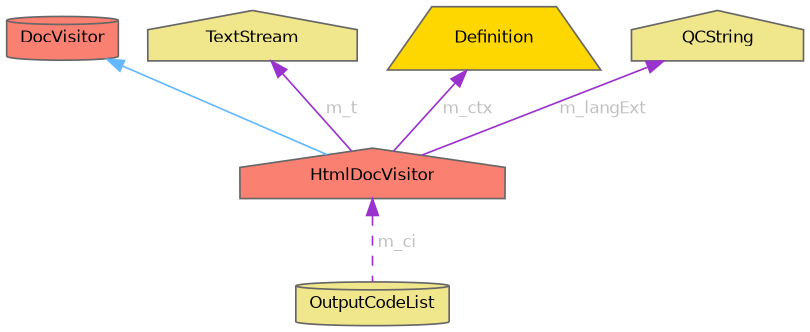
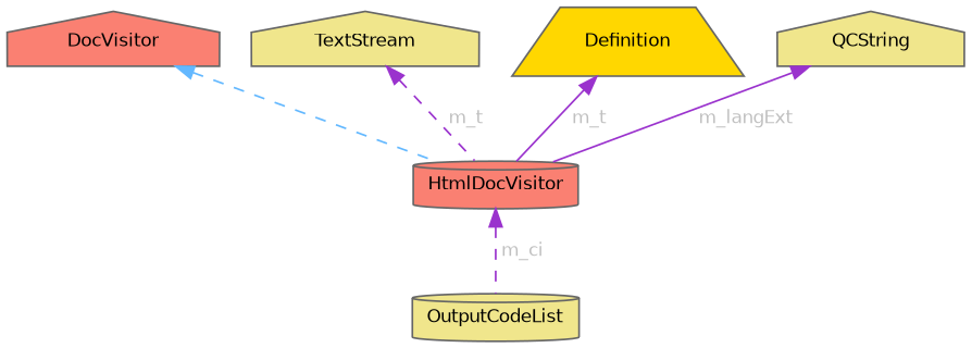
  digraph {
    node [color=gray40 fillcolor=khaki fontname=Helvetica fontsize=10 shape=house style=filled]
    edge [color=darkorchid3 dir=back fontcolor=grey fontname=Helvetica fontsize=10 labelfontname=Helvetica labelfontsize=10 style=dashed]
-   n1 [fillcolor=salmon fontcolor=black height=0.2 label=HtmlDocVisitor width=0.4]
+   n1 [fillcolor=salmon fontcolor=black height=0.2 label=HtmlDocVisitor shape=cylinder width=0.4]
    n2 [height=0.2 label=OutputCodeList shape=cylinder width=0.4]
-   n3 [fillcolor=salmon height=0.2 label=DocVisitor shape=cylinder width=0.4]
+   n3 [fillcolor=salmon height=0.2 label=DocVisitor width=0.4]
    n4 [height=0.2 label=TextStream width=0.4]
    n5 [fillcolor=gold height=0.2 label=Definition shape=trapezium width=0.4]
    n6 [height=0.2 label=QCString width=0.4]
    n1 -> n2 [label=" m_ci"]
-   n3 -> n1 [color=steelblue1 style=solid fontcolor=""]
-   n4 -> n1 [label=" m_t" style=solid]
-   n5 -> n1 [label=" m_ctx" style=solid]
+   n3 -> n1 [color=steelblue1 fontcolor=""]
+   n4 -> n1 [label=" m_t"]
+   n5 -> n1 [label=" m_t" style=solid]
    n6 -> n1 [label=" m_langExt" style=solid]
  }
